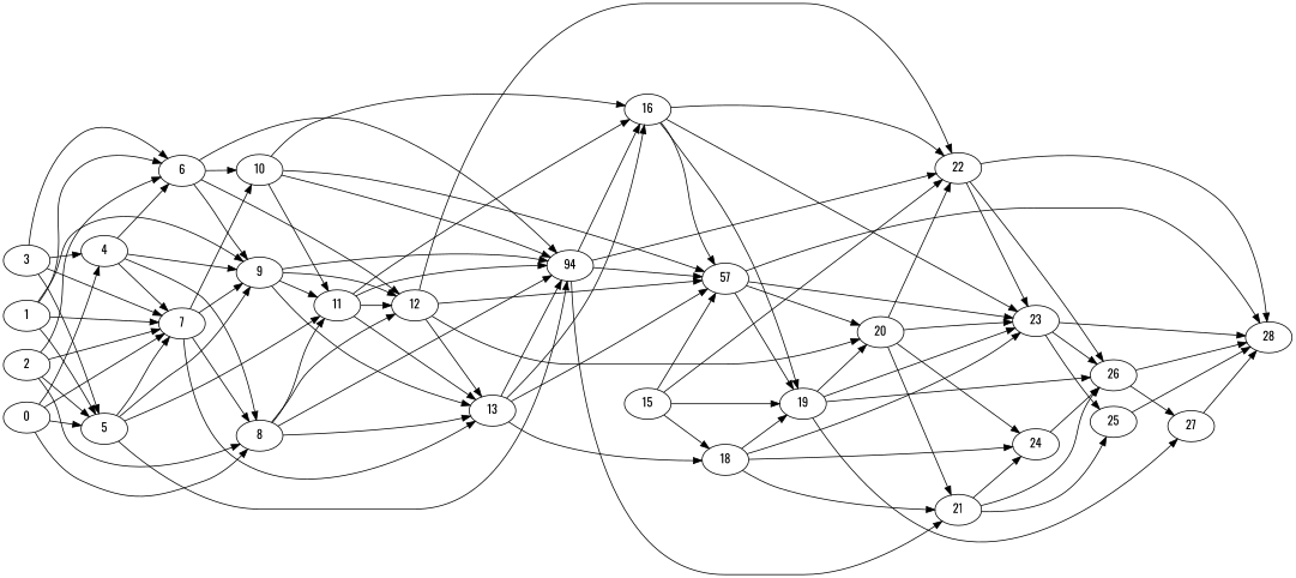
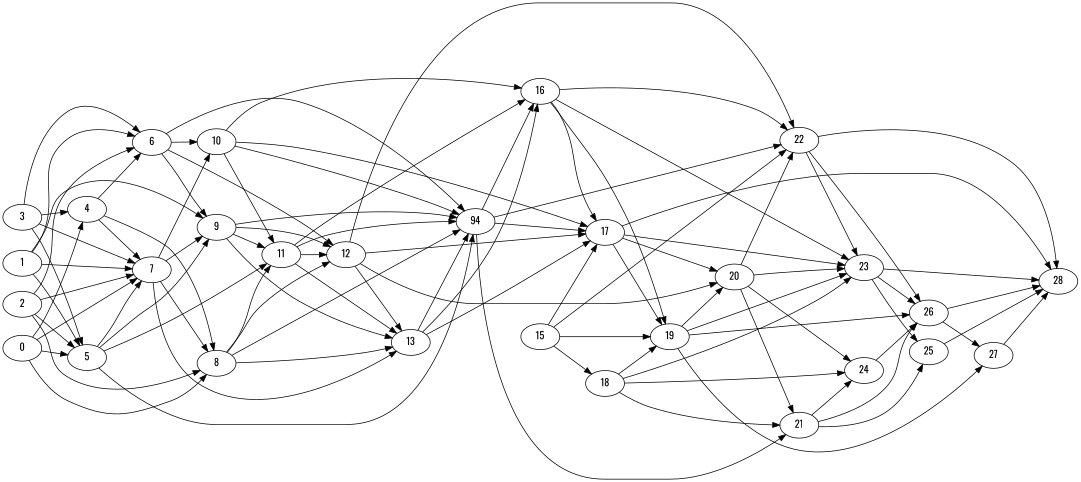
  digraph {
    fontname=Oswald
    rankdir=LR
    node [fontname=Oswald]
    edge [fontname=Oswald]
    n1 [label=0]
    n2 [label=4]
    n3 [label=5]
    n4 [label=7]
    n5 [label=8]
    n6 [label=6]
    n7 [label=9]
    n8 [label=11]
    n9 [label=94]
    n10 [label=10]
    n11 [label=13]
    n12 [label=12]
    n13 [label=16]
-   n14 [label=57]
+   n14 [label=17]
    n15 [label=22]
    n16 [label=21]
    n17 [label=18]
    n18 [label=20]
    n19 [label=1]
    n20 [label=2]
    n21 [label=3]
    n22 [label=19]
    n23 [label=23]
    n24 [label=28]
    n25 [label=26]
    n26 [label=24]
    n27 [label=25]
    n28 [label=27]
    n29 [label=15]
    n1 -> n2
    n1 -> n3
    n1 -> n4
    n1 -> n5
    n2 -> n4
    n2 -> n5
    n2 -> n6
-   n2 -> n7
    n3 -> n4
    n3 -> n7
    n3 -> n8
    n3 -> n9
    n4 -> n5
    n4 -> n7
    n4 -> n10
    n4 -> n11
    n5 -> n8
    n5 -> n9
    n5 -> n11
    n5 -> n12
    n6 -> n7
    n6 -> n9
    n6 -> n10
    n6 -> n12
    n7 -> n8
    n7 -> n9
    n7 -> n11
    n7 -> n12
    n8 -> n9
    n8 -> n11
    n8 -> n12
    n8 -> n13
    n9 -> n13
    n9 -> n14
    n9 -> n15
    n9 -> n16
    n10 -> n8
    n10 -> n9
    n10 -> n13
    n10 -> n14
    n11 -> n9
    n11 -> n13
    n11 -> n14
-   n11 -> n17
    n12 -> n11
    n12 -> n14
    n12 -> n15
    n12 -> n18
    n13 -> n14
    n13 -> n15
    n13 -> n22
    n13 -> n23
    n14 -> n18
    n14 -> n22
    n14 -> n23
    n14 -> n24
    n15 -> n23
    n15 -> n24
    n15 -> n25
    n16 -> n25
    n16 -> n26
    n16 -> n27
    n17 -> n16
    n17 -> n22
    n17 -> n23
    n17 -> n26
    n18 -> n15
    n18 -> n16
    n18 -> n23
    n18 -> n26
    n19 -> n3
    n19 -> n4
    n19 -> n6
    n19 -> n7
    n20 -> n3
    n20 -> n4
    n20 -> n5
    n20 -> n6
    n21 -> n2
    n21 -> n3
    n21 -> n4
    n21 -> n6
    n22 -> n18
    n22 -> n23
    n22 -> n25
    n22 -> n28
    n23 -> n24
    n23 -> n25
    n23 -> n27
    n25 -> n24
    n25 -> n28
    n26 -> n25
    n27 -> n24
    n28 -> n24
    n29 -> n14
    n29 -> n15
    n29 -> n17
    n29 -> n22
  }
